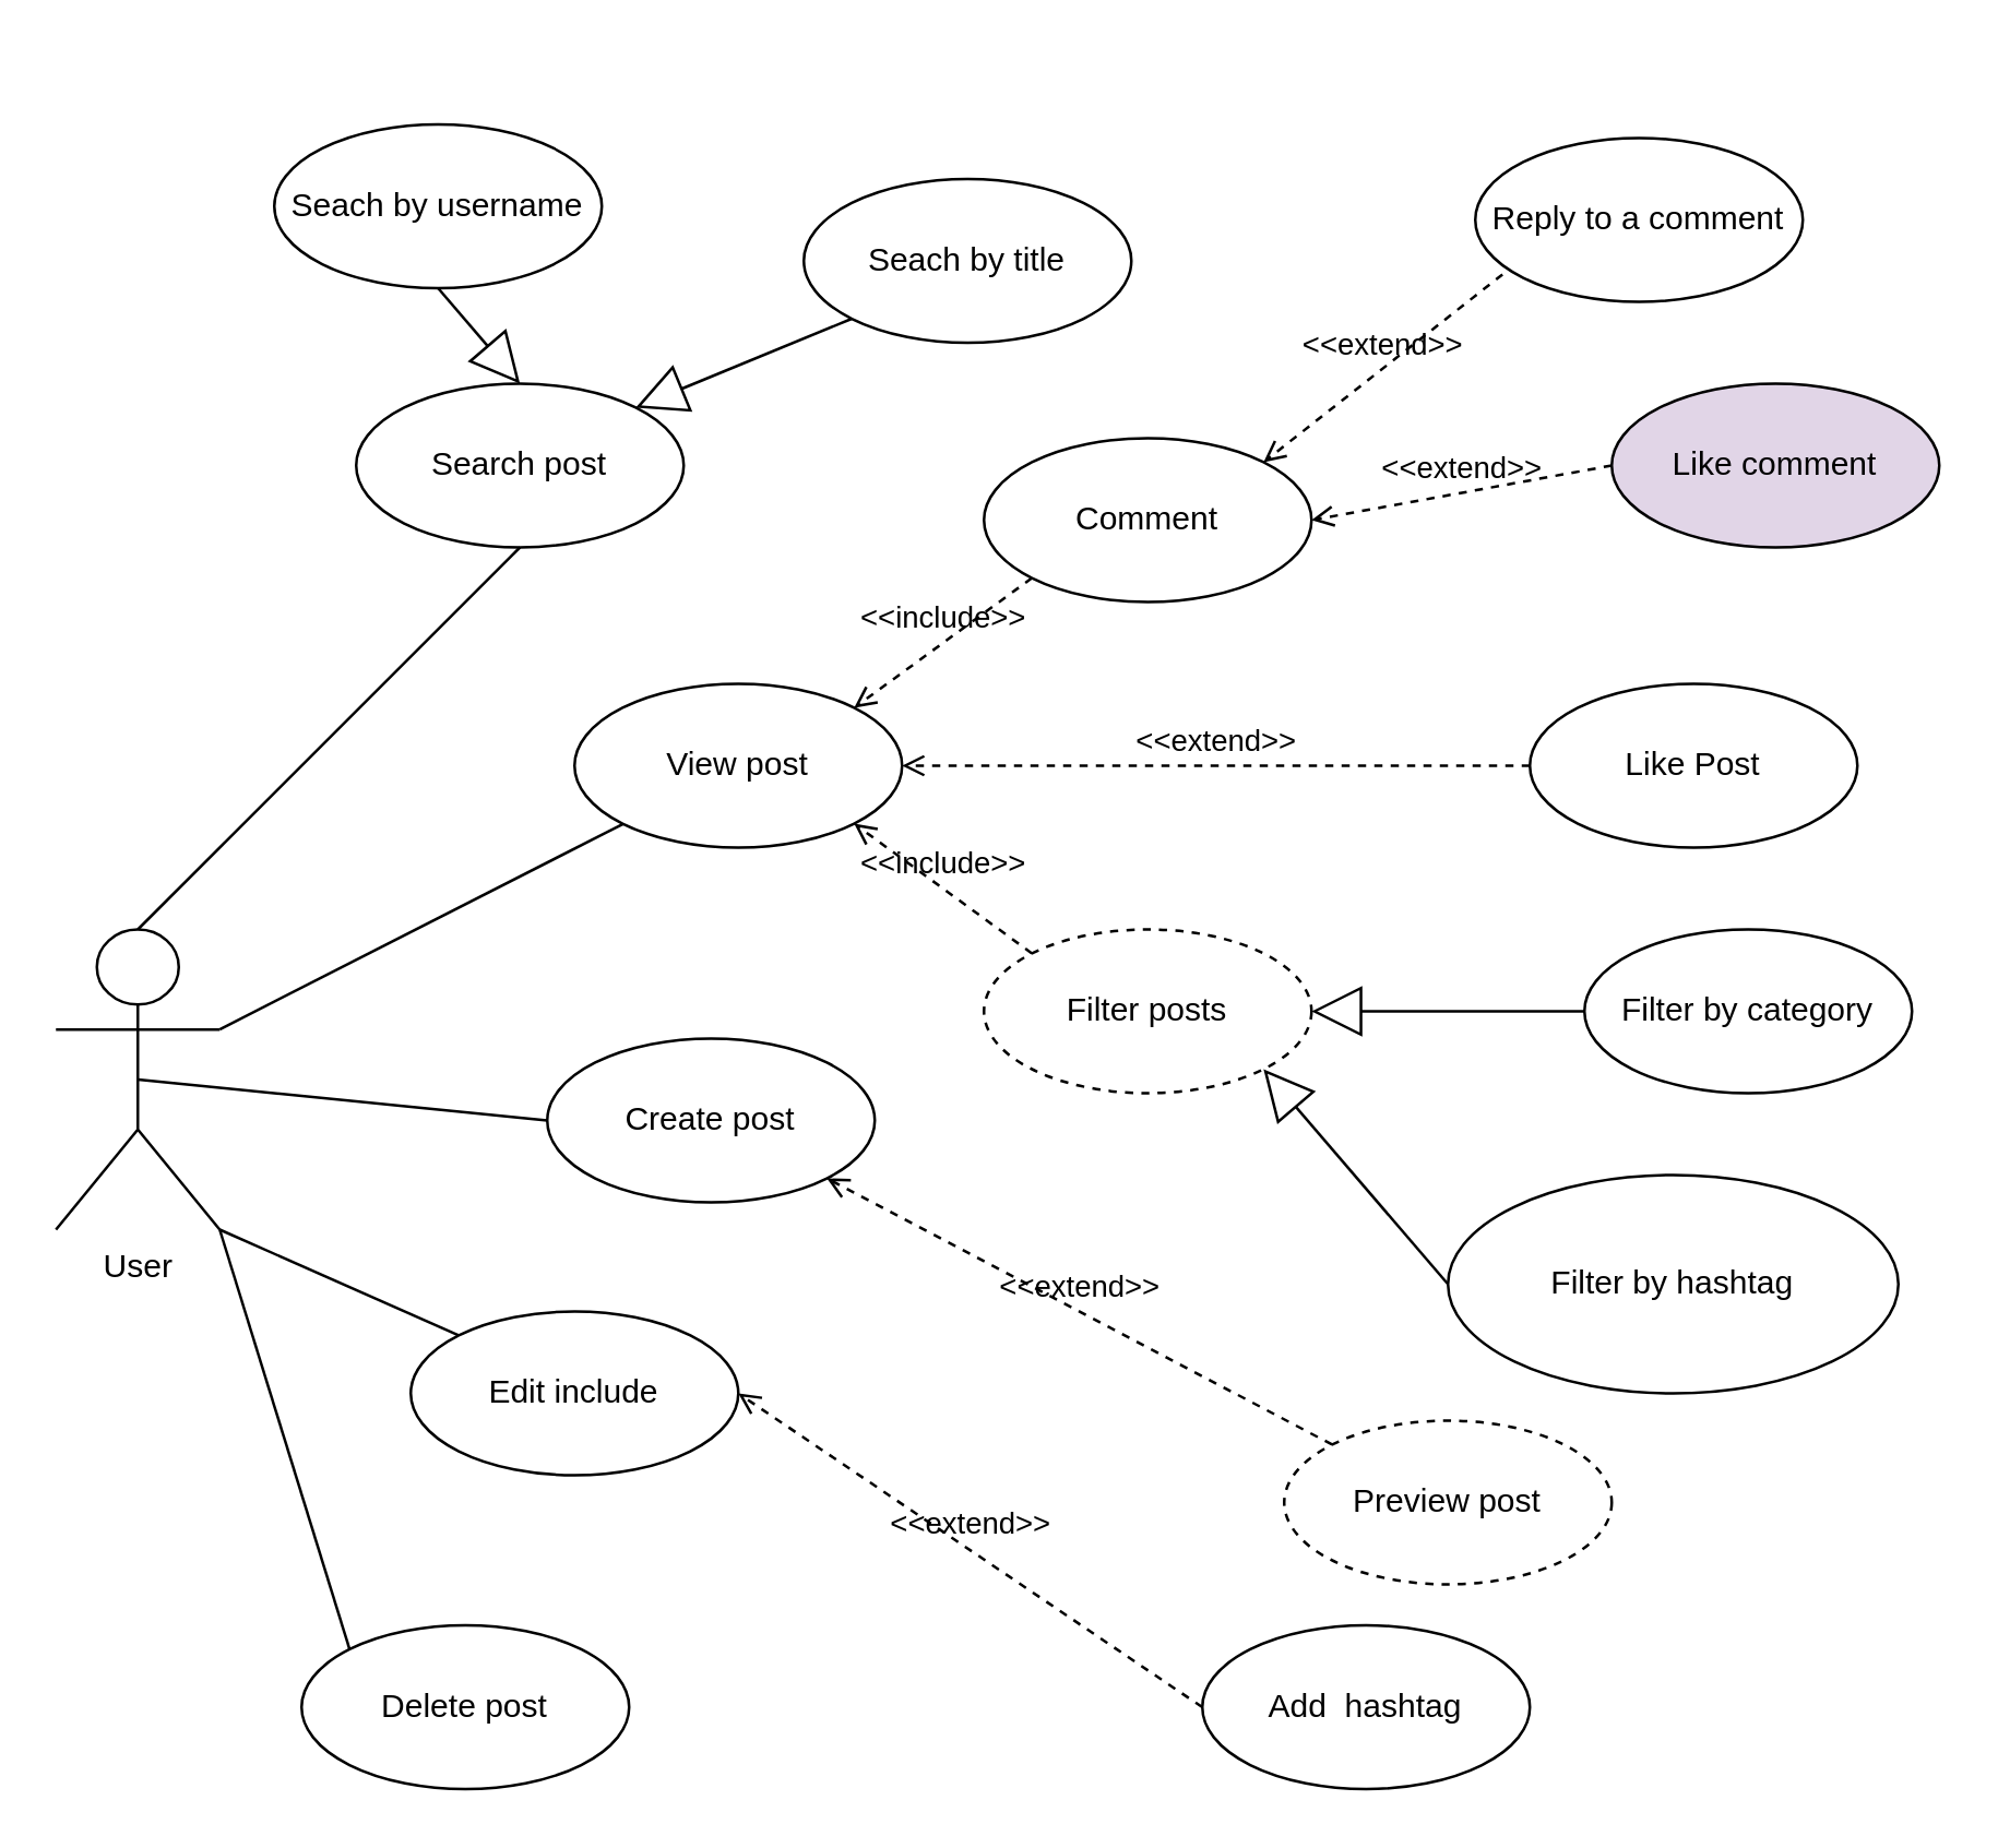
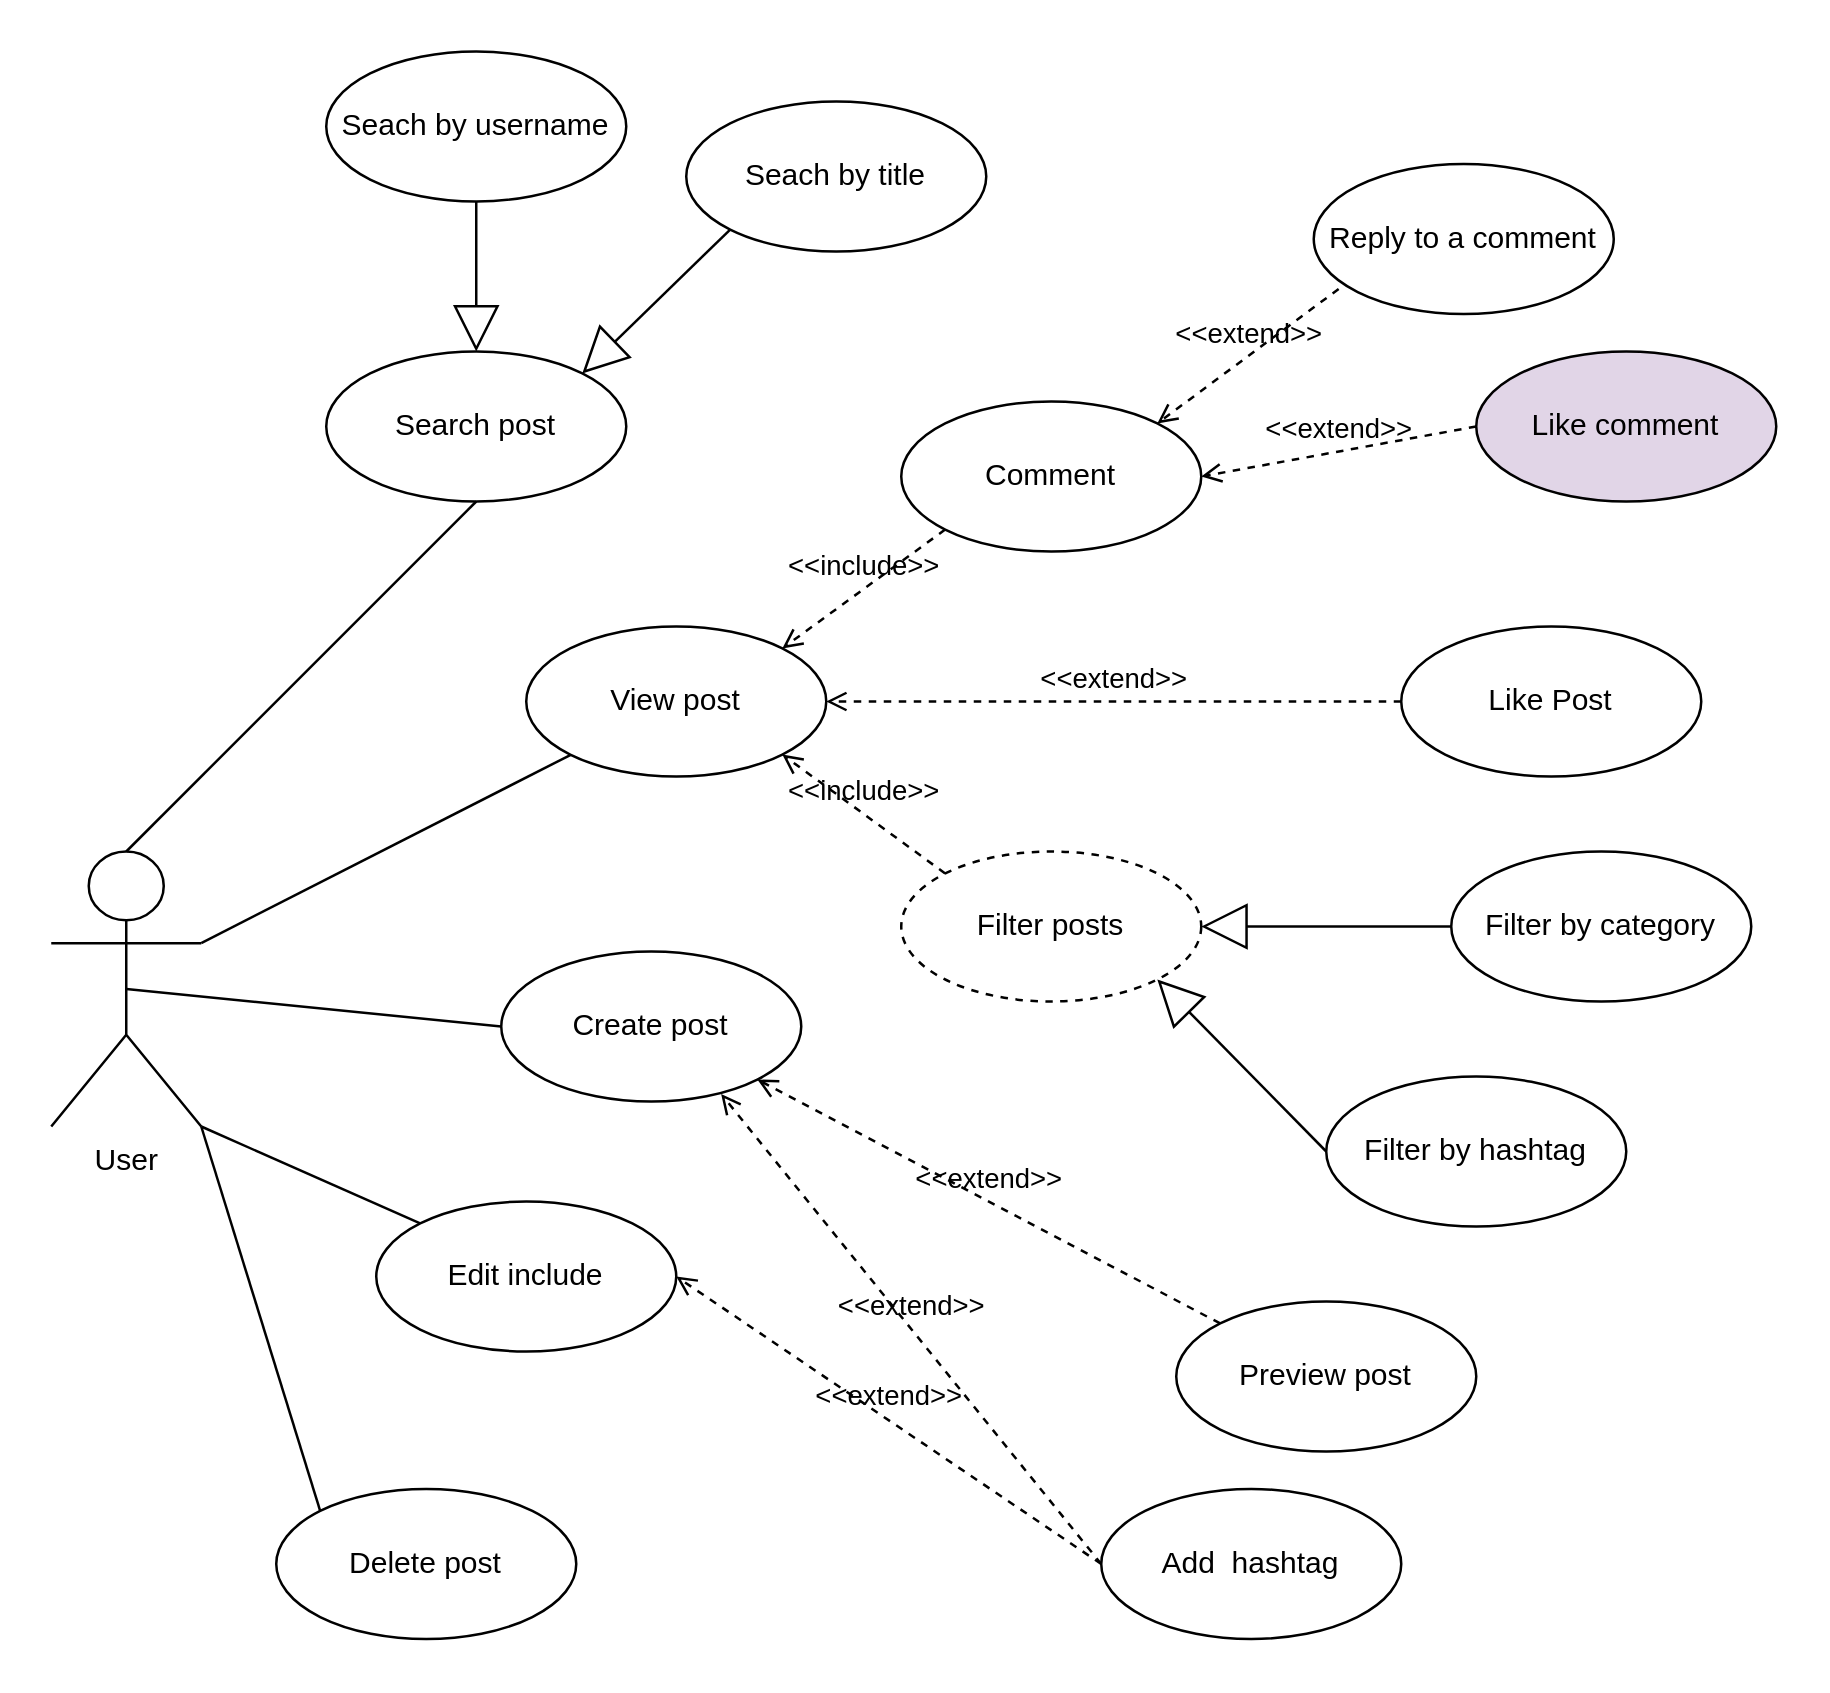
  <mxCell id="0" />
  <mxCell id="1" parent="0" />
  <mxCell id="2" value="User" style="shape=umlActor;verticalLabelPosition=bottom;verticalAlign=top;html=1;outlineConnect=0;" parent="1" vertex="1"><mxGeometry x="20" y="340" width="60" height="110" as="geometry" /></mxCell>
  <mxCell id="3" value="Create post" style="ellipse;whiteSpace=wrap;html=1;" parent="1" vertex="1"><mxGeometry x="200" y="380" width="120" height="60" as="geometry" /></mxCell>
  <mxCell id="4" value="View post" style="ellipse;whiteSpace=wrap;html=1;" parent="1" vertex="1"><mxGeometry x="210" y="250" width="120" height="60" as="geometry" /></mxCell>
  <mxCell id="5" value="Edit&lt;span style=&quot;background-color: transparent; color: light-dark(rgb(0, 0, 0), rgb(255, 255, 255));&quot;&gt;&amp;nbsp;include&lt;/span&gt;" style="ellipse;whiteSpace=wrap;html=1;" parent="1" vertex="1"><mxGeometry x="150" y="480" width="120" height="60" as="geometry" /></mxCell>
  <mxCell id="6" value="Delete post" style="ellipse;whiteSpace=wrap;html=1;" parent="1" vertex="1"><mxGeometry x="110" y="595" width="120" height="60" as="geometry" /></mxCell>
  <mxCell id="7" value="Comment" style="ellipse;whiteSpace=wrap;html=1;" parent="1" vertex="1"><mxGeometry x="360" y="160" width="120" height="60" as="geometry" /></mxCell>
- <mxCell id="8" value="Reply to a comment" style="ellipse;whiteSpace=wrap;html=1;" parent="1" vertex="1"><mxGeometry x="540" y="50" width="120" height="60" as="geometry" /></mxCell>
+ <mxCell id="8" value="Reply to a comment" style="ellipse;whiteSpace=wrap;html=1;" parent="1" vertex="1"><mxGeometry x="525" y="65" width="120" height="60" as="geometry" /></mxCell>
  <mxCell id="9" value="" style="endArrow=none;html=1;rounded=0;exitX=0.5;exitY=0.5;exitDx=0;exitDy=0;exitPerimeter=0;entryX=0;entryY=0.5;entryDx=0;entryDy=0;" parent="1" source="2" target="3" edge="1"><mxGeometry width="50" height="50" relative="1" as="geometry"><mxPoint x="250" y="450" as="sourcePoint" /><mxPoint x="300" y="400" as="targetPoint" /></mxGeometry></mxCell>
  <mxCell id="10" value="" style="endArrow=none;html=1;rounded=0;exitX=1;exitY=0.333;exitDx=0;exitDy=0;exitPerimeter=0;" parent="1" source="2" target="4" edge="1"><mxGeometry width="50" height="50" relative="1" as="geometry"><mxPoint x="80" y="380" as="sourcePoint" /><mxPoint x="300" y="400" as="targetPoint" /></mxGeometry></mxCell>
  <mxCell id="11" value="Search post" style="ellipse;whiteSpace=wrap;html=1;" parent="1" vertex="1"><mxGeometry x="130" y="140" width="120" height="60" as="geometry" /></mxCell>
  <mxCell id="12" value="Filter posts" style="ellipse;whiteSpace=wrap;html=1;dashed=1;" parent="1" vertex="1"><mxGeometry x="360" y="340" width="120" height="60" as="geometry" /></mxCell>
  <mxCell id="13" value="Add&amp;nbsp; hashtag" style="ellipse;whiteSpace=wrap;html=1;" parent="1" vertex="1"><mxGeometry x="440" y="595" width="120" height="60" as="geometry" /></mxCell>
  <mxCell id="14" value="Filter by category" style="ellipse;whiteSpace=wrap;html=1;" parent="1" vertex="1"><mxGeometry x="580" y="340" width="120" height="60" as="geometry" /></mxCell>
- <mxCell id="15" value="Filter by hashtag" style="ellipse;whiteSpace=wrap;html=1;" parent="1" vertex="1"><mxGeometry x="530" y="430" width="165" height="80" as="geometry" /></mxCell>
- <mxCell id="16" value="Seach by username" style="ellipse;whiteSpace=wrap;html=1;" parent="1" vertex="1"><mxGeometry x="100" y="45" width="120" height="60" as="geometry" /></mxCell>
- <mxCell id="17" value="Seach by title" style="ellipse;whiteSpace=wrap;html=1;" parent="1" vertex="1"><mxGeometry x="294" y="65" width="120" height="60" as="geometry" /></mxCell>
- <mxCell id="18" value="Preview post" style="ellipse;whiteSpace=wrap;html=1;dashed=1;" parent="1" vertex="1"><mxGeometry x="470" y="520" width="120" height="60" as="geometry" /></mxCell>
+ <mxCell id="15" value="Filter by hashtag" style="ellipse;whiteSpace=wrap;html=1;" parent="1" vertex="1"><mxGeometry x="530" y="430" width="120" height="60" as="geometry" /></mxCell>
+ <mxCell id="16" value="Seach by username" style="ellipse;whiteSpace=wrap;html=1;" parent="1" vertex="1"><mxGeometry x="130" y="20" width="120" height="60" as="geometry" /></mxCell>
+ <mxCell id="17" value="Seach by title" style="ellipse;whiteSpace=wrap;html=1;" parent="1" vertex="1"><mxGeometry x="274" y="40" width="120" height="60" as="geometry" /></mxCell>
+ <mxCell id="18" value="Preview post" style="ellipse;whiteSpace=wrap;html=1;" parent="1" vertex="1"><mxGeometry x="470" y="520" width="120" height="60" as="geometry" /></mxCell>
  <mxCell id="19" value="" style="endArrow=none;html=1;rounded=0;exitX=0.5;exitY=0;exitDx=0;exitDy=0;exitPerimeter=0;entryX=0.5;entryY=1;entryDx=0;entryDy=0;" parent="1" source="2" target="11" edge="1"><mxGeometry width="50" height="50" relative="1" as="geometry"><mxPoint x="490" y="430" as="sourcePoint" /><mxPoint x="540" y="380" as="targetPoint" /></mxGeometry></mxCell>
  <mxCell id="20" value="Like Post" style="ellipse;whiteSpace=wrap;html=1;" parent="1" vertex="1"><mxGeometry x="560" y="250" width="120" height="60" as="geometry" /></mxCell>
  <mxCell id="21" value="&amp;lt;&amp;lt;extend&amp;gt;&amp;gt;" style="html=1;verticalAlign=bottom;labelBackgroundColor=none;endArrow=open;endFill=0;dashed=1;rounded=0;exitX=0;exitY=0.5;exitDx=0;exitDy=0;entryX=1;entryY=0.5;entryDx=0;entryDy=0;" parent="1" source="20" target="4" edge="1"><mxGeometry width="160" relative="1" as="geometry"><mxPoint x="210" y="460" as="sourcePoint" /><mxPoint x="370" y="460" as="targetPoint" /></mxGeometry></mxCell>
  <mxCell id="22" value="Like comment" style="ellipse;whiteSpace=wrap;html=1;fillColor=#e1d5e7;" parent="1" vertex="1"><mxGeometry x="590" y="140" width="120" height="60" as="geometry" /></mxCell>
  <mxCell id="23" value="&amp;lt;&amp;lt;extend&amp;gt;&amp;gt;" style="html=1;verticalAlign=bottom;labelBackgroundColor=none;endArrow=open;endFill=0;dashed=1;rounded=0;entryX=1;entryY=0.5;entryDx=0;entryDy=0;exitX=0;exitY=0.5;exitDx=0;exitDy=0;" parent="1" source="22" target="7" edge="1"><mxGeometry width="160" relative="1" as="geometry"><mxPoint x="380" y="420" as="sourcePoint" /><mxPoint x="540" y="420" as="targetPoint" /><Array as="points" /></mxGeometry></mxCell>
  <mxCell id="24" value="&amp;lt;&amp;lt;extend&amp;gt;&amp;gt;" style="html=1;verticalAlign=bottom;labelBackgroundColor=none;endArrow=open;endFill=0;dashed=1;rounded=0;exitX=0.083;exitY=0.833;exitDx=0;exitDy=0;exitPerimeter=0;entryX=1;entryY=0;entryDx=0;entryDy=0;" parent="1" source="8" target="7" edge="1"><mxGeometry width="160" relative="1" as="geometry"><mxPoint x="600" y="420" as="sourcePoint" /><mxPoint x="470" y="160" as="targetPoint" /><Array as="points" /></mxGeometry></mxCell>
  <mxCell id="25" value="&amp;lt;&amp;lt;extend&amp;gt;&amp;gt;" style="html=1;verticalAlign=bottom;labelBackgroundColor=none;endArrow=open;endFill=0;dashed=1;rounded=0;exitX=0;exitY=0;exitDx=0;exitDy=0;entryX=1;entryY=1;entryDx=0;entryDy=0;" parent="1" source="18" target="3" edge="1"><mxGeometry width="160" relative="1" as="geometry"><mxPoint x="140" y="590" as="sourcePoint" /><mxPoint x="300" y="590" as="targetPoint" /></mxGeometry></mxCell>
  <mxCell id="26" value="" style="endArrow=none;html=1;rounded=0;exitX=1;exitY=1;exitDx=0;exitDy=0;exitPerimeter=0;entryX=0;entryY=0;entryDx=0;entryDy=0;" parent="1" source="2" target="6" edge="1"><mxGeometry width="50" height="50" relative="1" as="geometry"><mxPoint x="230" y="470" as="sourcePoint" /><mxPoint x="280" y="420" as="targetPoint" /></mxGeometry></mxCell>
  <mxCell id="27" value="" style="endArrow=none;html=1;rounded=0;exitX=1;exitY=1;exitDx=0;exitDy=0;exitPerimeter=0;entryX=0;entryY=0;entryDx=0;entryDy=0;" parent="1" source="2" target="5" edge="1"><mxGeometry width="50" height="50" relative="1" as="geometry"><mxPoint x="230" y="470" as="sourcePoint" /><mxPoint x="280" y="420" as="targetPoint" /></mxGeometry></mxCell>
  <mxCell id="28" value="&amp;lt;&amp;lt;extend&amp;gt;&amp;gt;" style="html=1;verticalAlign=bottom;labelBackgroundColor=none;endArrow=open;endFill=0;dashed=1;rounded=0;exitX=0;exitY=0.5;exitDx=0;exitDy=0;entryX=1;entryY=0.5;entryDx=0;entryDy=0;" parent="1" source="13" target="5" edge="1"><mxGeometry width="160" relative="1" as="geometry"><mxPoint x="537" y="489" as="sourcePoint" /><mxPoint x="333" y="451" as="targetPoint" /></mxGeometry></mxCell>
+ <mxCell id="29" value="&amp;lt;&amp;lt;extend&amp;gt;&amp;gt;" style="html=1;verticalAlign=bottom;labelBackgroundColor=none;endArrow=open;endFill=0;dashed=1;rounded=0;exitX=0;exitY=0.5;exitDx=0;exitDy=0;entryX=0.733;entryY=0.95;entryDx=0;entryDy=0;entryPerimeter=0;" edge="1" parent="1" source="13" target="3"><mxGeometry width="160" relative="1" as="geometry"><mxPoint x="430" y="610" as="sourcePoint" /><mxPoint x="310" y="440" as="targetPoint" /></mxGeometry></mxCell>
  <mxCell id="30" value="&amp;lt;&amp;lt;include&amp;gt;&amp;gt;" style="html=1;verticalAlign=bottom;labelBackgroundColor=none;endArrow=open;endFill=0;dashed=1;rounded=0;exitX=0;exitY=1;exitDx=0;exitDy=0;entryX=1;entryY=0;entryDx=0;entryDy=0;" edge="1" parent="1" source="7" target="4"><mxGeometry width="160" relative="1" as="geometry"><mxPoint x="250" y="410" as="sourcePoint" /><mxPoint x="410" y="410" as="targetPoint" /></mxGeometry></mxCell>
  <mxCell id="31" value="&amp;lt;&amp;lt;include&amp;gt;&amp;gt;" style="html=1;verticalAlign=bottom;labelBackgroundColor=none;endArrow=open;endFill=0;dashed=1;rounded=0;exitX=0;exitY=0;exitDx=0;exitDy=0;entryX=1;entryY=1;entryDx=0;entryDy=0;" edge="1" parent="1" source="12" target="4"><mxGeometry width="160" relative="1" as="geometry"><mxPoint x="250" y="410" as="sourcePoint" /><mxPoint x="410" y="410" as="targetPoint" /></mxGeometry></mxCell>
  <mxCell id="32" value="" style="endArrow=block;endSize=16;endFill=0;html=1;rounded=0;exitX=0;exitY=0.5;exitDx=0;exitDy=0;entryX=1;entryY=1;entryDx=0;entryDy=0;" edge="1" parent="1" source="15" target="12"><mxGeometry width="160" relative="1" as="geometry"><mxPoint x="250" y="410" as="sourcePoint" /><mxPoint x="410" y="410" as="targetPoint" /></mxGeometry></mxCell>
  <mxCell id="33" value="" style="endArrow=block;endSize=16;endFill=0;html=1;rounded=0;exitX=0;exitY=0.5;exitDx=0;exitDy=0;entryX=1;entryY=0.5;entryDx=0;entryDy=0;" edge="1" parent="1" source="14" target="12"><mxGeometry x="-0.091" width="160" relative="1" as="geometry"><mxPoint x="540" y="470" as="sourcePoint" /><mxPoint x="462" y="401" as="targetPoint" /><mxPoint as="offset" /></mxGeometry></mxCell>
  <mxCell id="34" value="" style="endArrow=block;endSize=16;endFill=0;html=1;rounded=0;exitX=0;exitY=1;exitDx=0;exitDy=0;entryX=1;entryY=0;entryDx=0;entryDy=0;" edge="1" parent="1" source="17" target="11"><mxGeometry x="-0.091" width="160" relative="1" as="geometry"><mxPoint x="370" y="130" as="sourcePoint" /><mxPoint x="260" y="130" as="targetPoint" /><mxPoint as="offset" /></mxGeometry></mxCell>
  <mxCell id="35" value="" style="endArrow=block;endSize=16;endFill=0;html=1;rounded=0;exitX=0.5;exitY=1;exitDx=0;exitDy=0;entryX=0.5;entryY=0;entryDx=0;entryDy=0;" edge="1" parent="1" source="16" target="11"><mxGeometry x="-0.091" width="160" relative="1" as="geometry"><mxPoint x="302" y="101" as="sourcePoint" /><mxPoint x="242" y="159" as="targetPoint" /><mxPoint as="offset" /></mxGeometry></mxCell>
